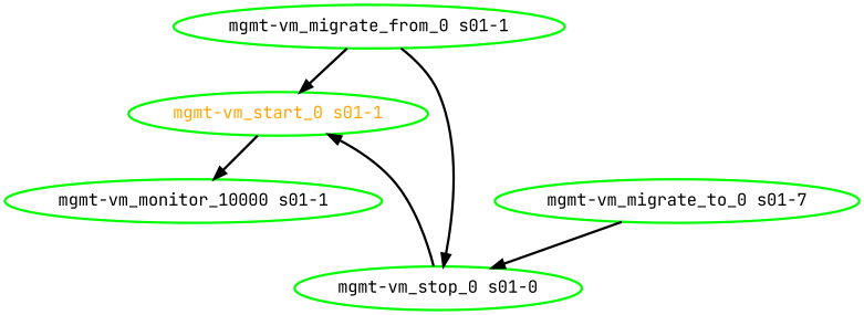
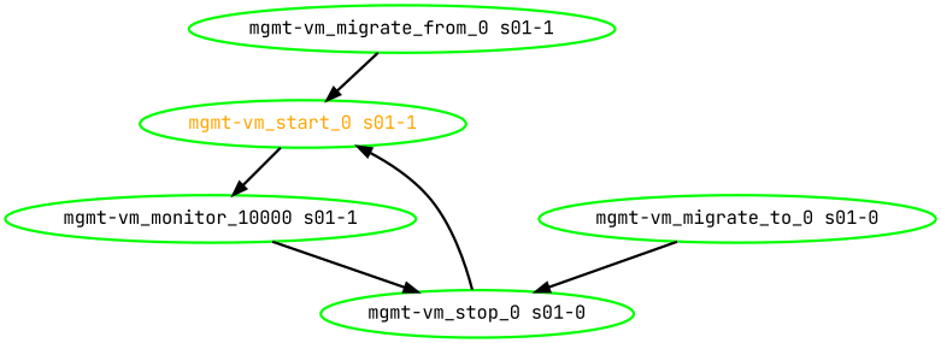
  digraph {
    fontname="JetBrains Mono"
    node [color=green fontcolor=black fontname="JetBrains Mono" style=bold]
    edge [fontname="JetBrains Mono" style=bold]
    "mgmt-vm_start_0 s01-1" [fontcolor=orange]
    "mgmt-vm_migrate_from_0 s01-1"
    "mgmt-vm_stop_0 s01-0"
    "mgmt-vm_monitor_10000 s01-1"
-   "mgmt-vm_migrate_to_0 s01-0" [label="mgmt-vm_migrate_to_0 s01-7"]
+   "mgmt-vm_migrate_to_0 s01-0"
    "mgmt-vm_start_0 s01-1" -> "mgmt-vm_monitor_10000 s01-1"
    "mgmt-vm_migrate_from_0 s01-1" -> "mgmt-vm_start_0 s01-1"
-   "mgmt-vm_migrate_from_0 s01-1" -> "mgmt-vm_stop_0 s01-0"
+   "mgmt-vm_monitor_10000 s01-1" -> "mgmt-vm_stop_0 s01-0"
    "mgmt-vm_stop_0 s01-0" -> "mgmt-vm_start_0 s01-1"
    "mgmt-vm_migrate_to_0 s01-0" -> "mgmt-vm_stop_0 s01-0"
  }
